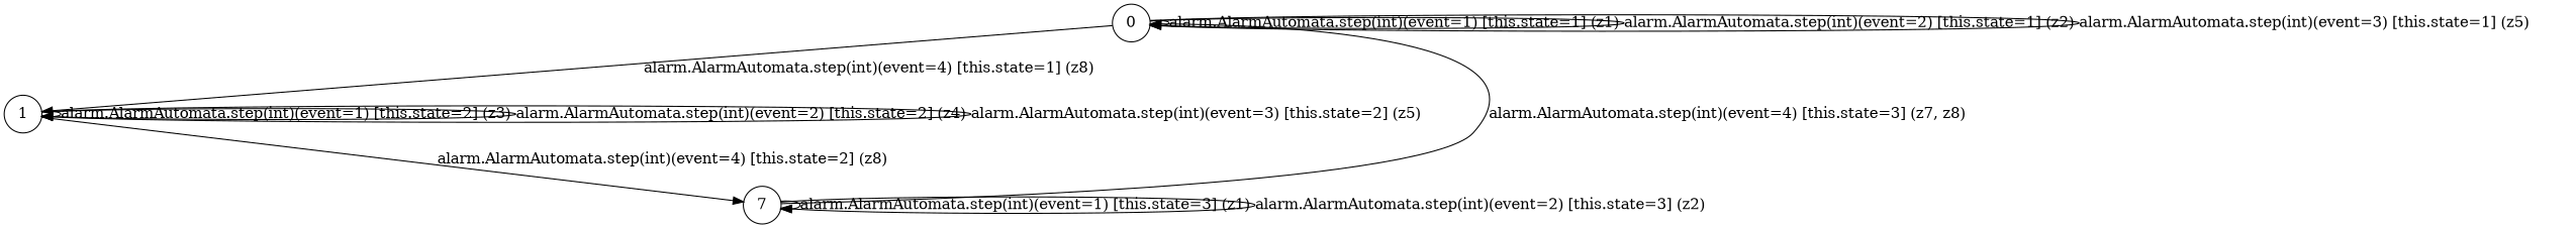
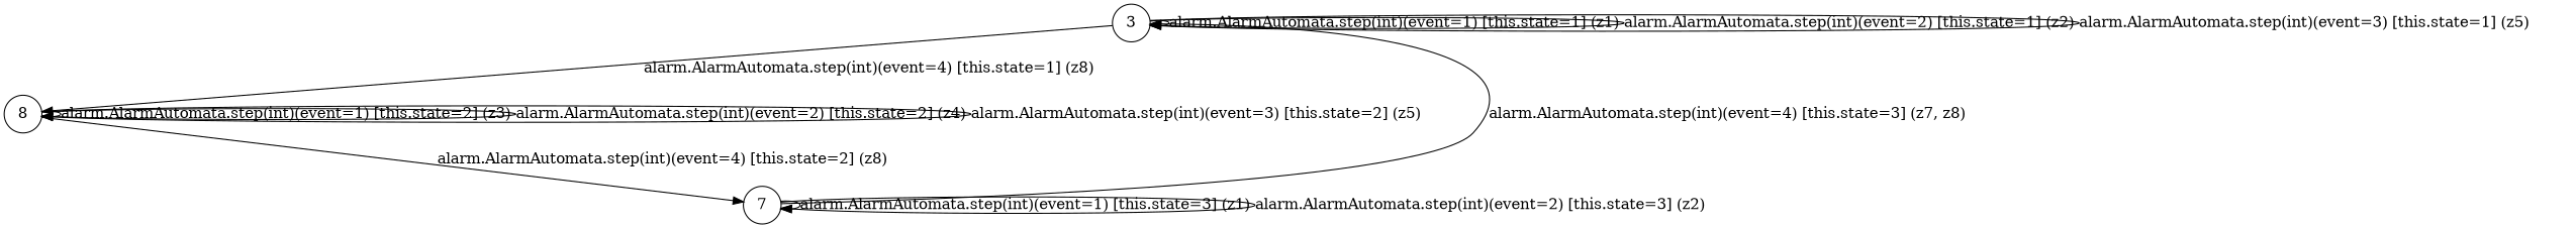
  digraph {
    node [shape=circle]
-   0
-   1
+   0 [label=3]
+   1 [label=8]
    n3 [label=7]
    0 -> 0 [label="alarm.AlarmAutomata.step(int)(event=1) [this.state=1] (z1) "]
    0 -> 0 [label="alarm.AlarmAutomata.step(int)(event=2) [this.state=1] (z2) "]
    0 -> 0 [label="alarm.AlarmAutomata.step(int)(event=3) [this.state=1] (z5) "]
    0 -> 1 [label="alarm.AlarmAutomata.step(int)(event=4) [this.state=1] (z8) "]
    1 -> 1 [label="alarm.AlarmAutomata.step(int)(event=1) [this.state=2] (z3) "]
    1 -> 1 [label="alarm.AlarmAutomata.step(int)(event=2) [this.state=2] (z4) "]
    1 -> 1 [label="alarm.AlarmAutomata.step(int)(event=3) [this.state=2] (z5) "]
    1 -> n3 [label="alarm.AlarmAutomata.step(int)(event=4) [this.state=2] (z8) "]
    n3 -> 0 [label="alarm.AlarmAutomata.step(int)(event=4) [this.state=3] (z7, z8) "]
    n3 -> n3 [label="alarm.AlarmAutomata.step(int)(event=1) [this.state=3] (z1) "]
    n3 -> n3 [label="alarm.AlarmAutomata.step(int)(event=2) [this.state=3] (z2) "]
  }
